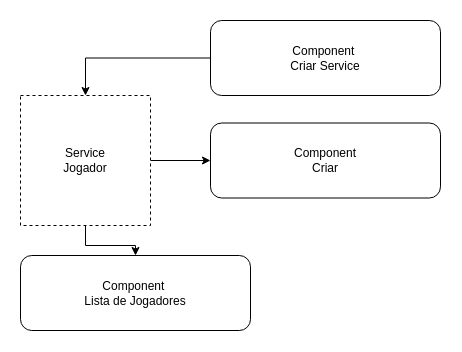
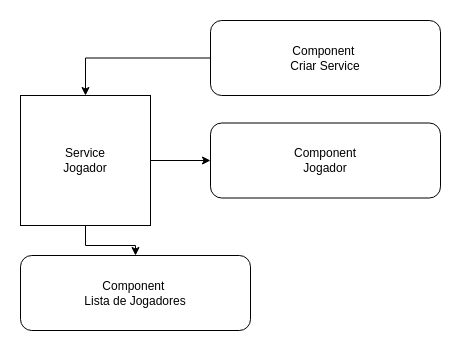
  <mxCell id="0" />
  <mxCell id="1" parent="0" />
  <mxCell id="2" style="edgeStyle=orthogonalEdgeStyle;rounded=0;orthogonalLoop=1;jettySize=auto;html=1;" parent="1" source="4" target="5" edge="1"><mxGeometry relative="1" as="geometry" /></mxCell>
  <mxCell id="3" style="edgeStyle=orthogonalEdgeStyle;rounded=0;orthogonalLoop=1;jettySize=auto;html=1;" parent="1" source="4" target="8" edge="1"><mxGeometry relative="1" as="geometry" /></mxCell>
- <mxCell id="4" value="Service&lt;br&gt;Jogador" style="whiteSpace=wrap;html=1;aspect=fixed;dashed=1;" parent="1" vertex="1"><mxGeometry x="20" y="95" width="130" height="130" as="geometry" /></mxCell>
- <mxCell id="5" value="Component&lt;br&gt;Criar" style="rounded=1;whiteSpace=wrap;html=1;" parent="1" vertex="1"><mxGeometry x="210" y="122.5" width="230" height="75" as="geometry" /></mxCell>
+ <mxCell id="4" value="Service&lt;br&gt;Jogador" style="whiteSpace=wrap;html=1;aspect=fixed;" parent="1" vertex="1"><mxGeometry x="20" y="95" width="130" height="130" as="geometry" /></mxCell>
+ <mxCell id="5" value="Component&lt;br&gt;Jogador" style="rounded=1;whiteSpace=wrap;html=1;" parent="1" vertex="1"><mxGeometry x="210" y="122.5" width="230" height="75" as="geometry" /></mxCell>
  <mxCell id="6" style="edgeStyle=orthogonalEdgeStyle;rounded=0;orthogonalLoop=1;jettySize=auto;html=1;entryX=0.5;entryY=0;entryDx=0;entryDy=0;" parent="1" source="7" target="4" edge="1"><mxGeometry relative="1" as="geometry" /></mxCell>
  <mxCell id="7" value="Component&amp;nbsp;&lt;br&gt;Criar Service" style="rounded=1;whiteSpace=wrap;html=1;" parent="1" vertex="1"><mxGeometry x="210" y="20" width="230" height="75" as="geometry" /></mxCell>
  <mxCell id="8" value="Component&amp;nbsp;&lt;br&gt;Lista de Jogadores" style="rounded=1;whiteSpace=wrap;html=1;" parent="1" vertex="1"><mxGeometry x="20" y="255" width="230" height="75" as="geometry" /></mxCell>
